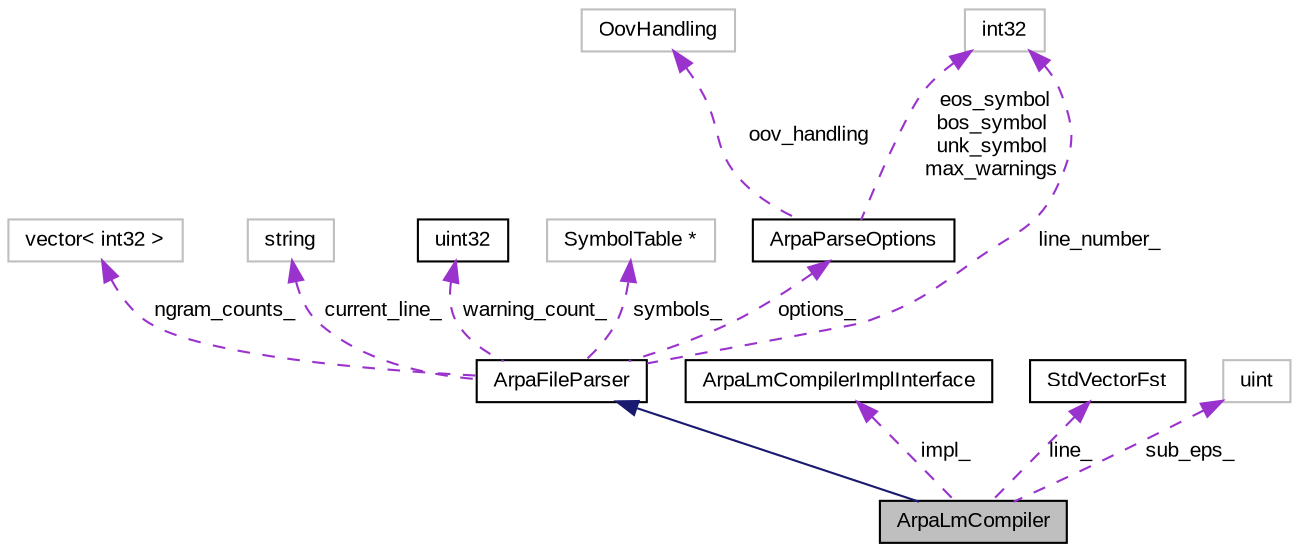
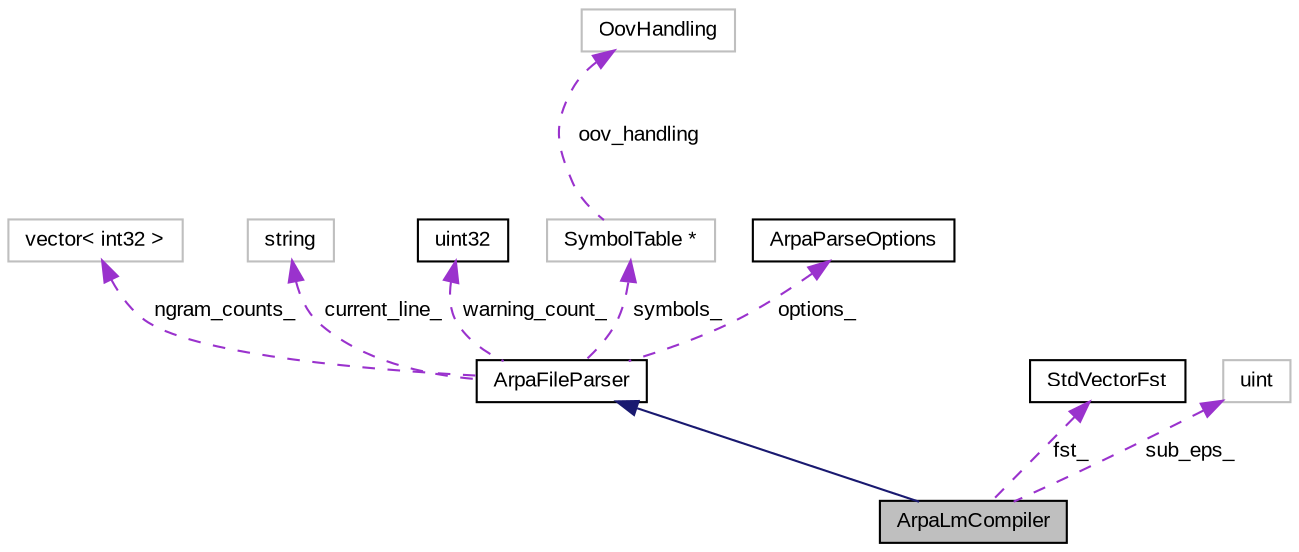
  digraph {
    fontname="Liberation Sans"
    node [color=black fillcolor=white fontname="Liberation Sans" fontsize=10 shape=record style=filled]
    edge [color=darkorchid3 dir=back fontname="Liberation Sans" fontsize=10 labelfontname=Helvetica labelfontsize=10 style=dashed]
    n1 [fillcolor=grey75 fontcolor=black height=0.2 label=ArpaLmCompiler width=0.4]
    n2 [height=0.2 label=ArpaFileParser width=0.4]
    n3 [color=grey75 height=0.2 label="vector\< int32 \>" width=0.4]
    n4 [color=grey75 height=0.2 label=string width=0.4]
    n5 [height=0.2 label=uint32 width=0.4]
    n6 [color=grey75 height=0.2 label="SymbolTable *" width=0.4]
    n7 [height=0.2 label=ArpaParseOptions width=0.4]
    n8 [color=grey75 height=0.2 label=OovHandling width=0.4]
-   n9 [color=grey75 height=0.2 label=int32 width=0.4]
-   n10 [height=0.2 label=ArpaLmCompilerImplInterface width=0.4]
    n11 [height=0.2 label=StdVectorFst width=0.4]
    n12 [color=grey75 height=0.2 label=uint width=0.4]
    n2 -> n1 [color=midnightblue style=solid]
    n3 -> n2 [label=" ngram_counts_"]
    n4 -> n2 [label=" current_line_"]
    n5 -> n2 [label=" warning_count_"]
    n6 -> n2 [label=" symbols_"]
    n7 -> n2 [label=" options_"]
-   n8 -> n7 [label=" oov_handling"]
-   n9 -> n2 [label=" line_number_"]
-   n9 -> n7 [label=" eos_symbol\nbos_symbol\nunk_symbol\nmax_warnings"]
-   n10 -> n1 [label=" impl_"]
-   n11 -> n1 [label=" line_"]
+   n8 -> n6 [label=" oov_handling"]
+   n11 -> n1 [label=" fst_"]
    n12 -> n1 [label=" sub_eps_"]
  }
